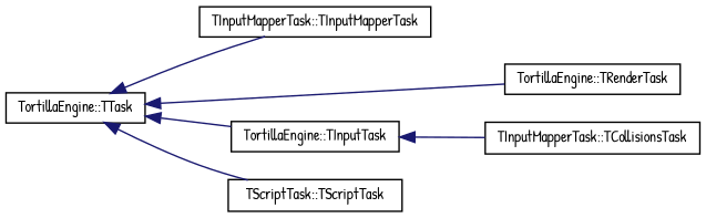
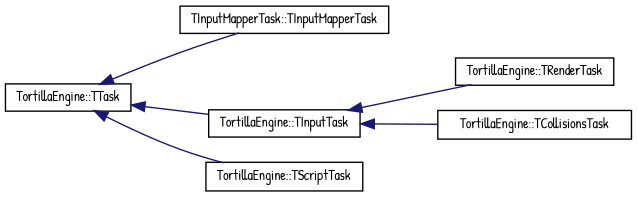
  digraph {
    fontname="Patrick Hand"
    rankdir=LR
    node [color=black fillcolor=white fontname="Patrick Hand" fontsize=10 shape=record style=filled]
    edge [color=midnightblue dir=back fontname="Patrick Hand" fontsize=10 labelfontname=Helvetica labelfontsize=10 style=solid]
    n1 [height=0.2 label="TortillaEngine::TTask" width=0.4]
    n2 [height=0.2 label="TInputMapperTask::TInputMapperTask" width=0.4]
    n3 [height=0.2 label="TortillaEngine::TInputTask" width=0.4]
    n4 [height=0.2 label="TortillaEngine::TRenderTask" width=0.4]
-   n5 [height=0.2 label="TScriptTask::TScriptTask" width=0.4]
-   n6 [height=0.2 label="TInputMapperTask::TCollisionsTask" width=0.4]
+   n5 [height=0.2 label="TortillaEngine::TScriptTask" width=0.4]
+   n6 [height=0.2 label="TortillaEngine::TCollisionsTask" width=0.4]
    n1 -> n2
    n1 -> n3
-   n1 -> n4
+   n3 -> n4
    n1 -> n5
    n3 -> n6
  }
